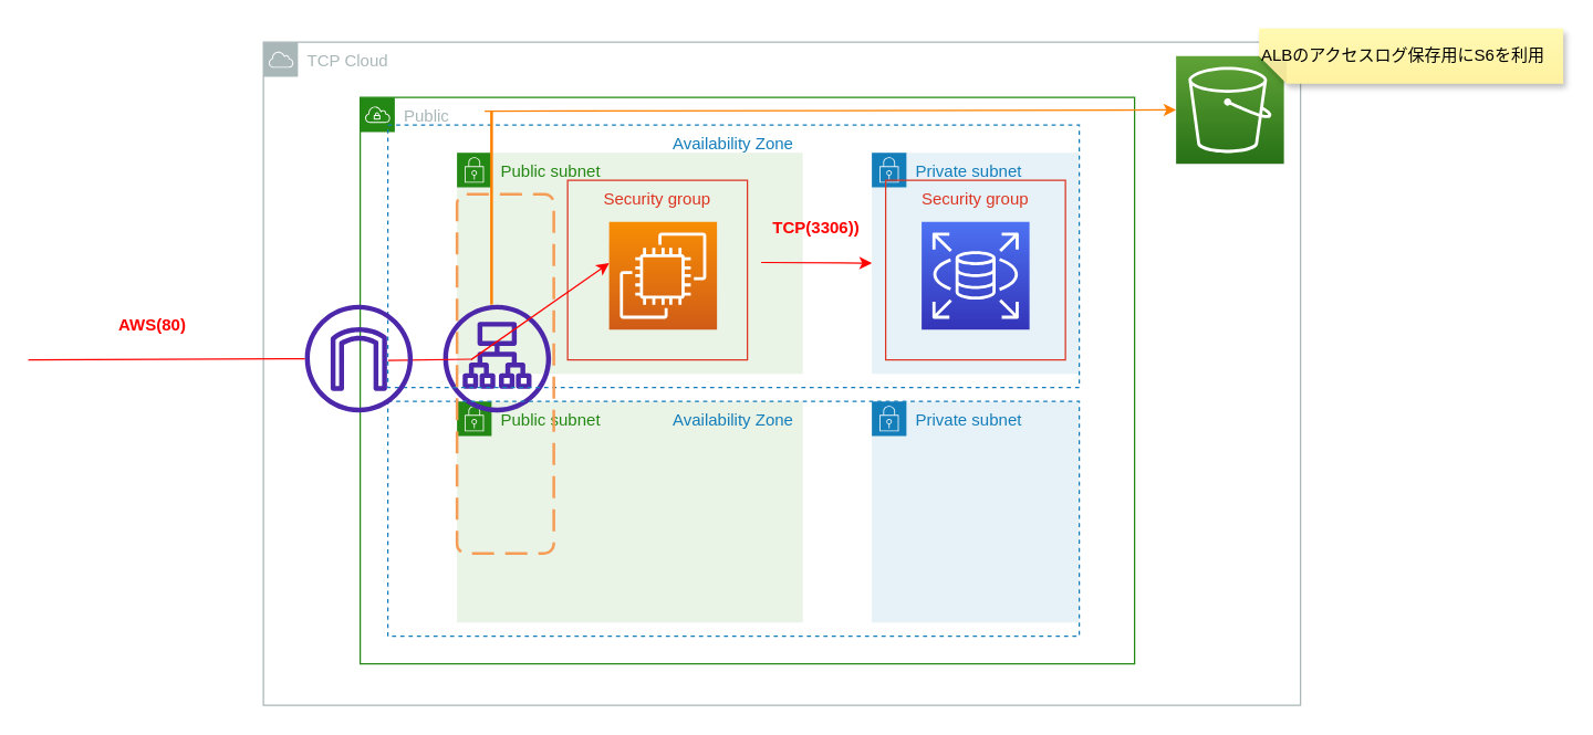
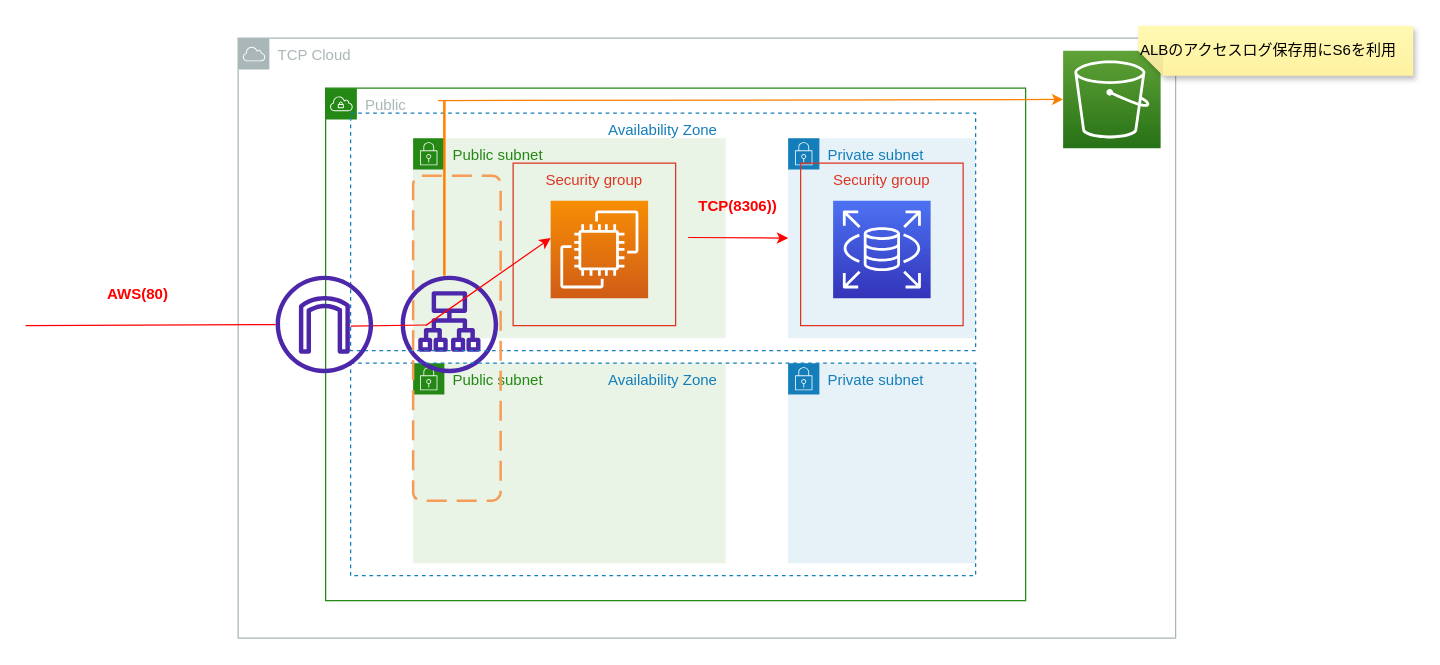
  <mxCell id="0" />
  <mxCell id="1" parent="0" />
  <mxCell id="2" value="TCP Cloud" style="sketch=0;outlineConnect=0;gradientColor=none;html=1;whiteSpace=wrap;fontSize=12;fontStyle=0;shape=mxgraph.aws4.group;grIcon=mxgraph.aws4.group_aws_cloud;strokeColor=#AAB7B8;fillColor=none;verticalAlign=top;align=left;spacingLeft=30;fontColor=#AAB7B8;dashed=0;" vertex="1" parent="1"><mxGeometry x="190" y="30" width="750" height="480" as="geometry" /></mxCell>
  <mxCell id="3" value="Public" style="points=[[0,0],[0.25,0],[0.5,0],[0.75,0],[1,0],[1,0.25],[1,0.5],[1,0.75],[1,1],[0.75,1],[0.5,1],[0.25,1],[0,1],[0,0.75],[0,0.5],[0,0.25]];outlineConnect=0;gradientColor=none;html=1;whiteSpace=wrap;fontSize=12;fontStyle=0;container=1;pointerEvents=0;collapsible=0;recursiveResize=0;shape=mxgraph.aws4.group;grIcon=mxgraph.aws4.group_vpc;strokeColor=#248814;fillColor=none;verticalAlign=top;align=left;spacingLeft=30;fontColor=#AAB7B8;dashed=0;" vertex="1" parent="1"><mxGeometry x="260" y="70" width="560" height="410" as="geometry" /></mxCell>
  <mxCell id="4" value="Public subnet" style="points=[[0,0],[0.25,0],[0.5,0],[0.75,0],[1,0],[1,0.25],[1,0.5],[1,0.75],[1,1],[0.75,1],[0.5,1],[0.25,1],[0,1],[0,0.75],[0,0.5],[0,0.25]];outlineConnect=0;gradientColor=none;html=1;whiteSpace=wrap;fontSize=12;fontStyle=0;container=1;pointerEvents=0;collapsible=0;recursiveResize=0;shape=mxgraph.aws4.group;grIcon=mxgraph.aws4.group_security_group;grStroke=0;strokeColor=#248814;fillColor=#E9F3E6;verticalAlign=top;align=left;spacingLeft=30;fontColor=#248814;dashed=0;" vertex="1" parent="3"><mxGeometry x="70" y="220" width="250" height="160" as="geometry" /></mxCell>
  <mxCell id="5" value="Public subnet" style="points=[[0,0],[0.25,0],[0.5,0],[0.75,0],[1,0],[1,0.25],[1,0.5],[1,0.75],[1,1],[0.75,1],[0.5,1],[0.25,1],[0,1],[0,0.75],[0,0.5],[0,0.25]];outlineConnect=0;gradientColor=none;html=1;whiteSpace=wrap;fontSize=12;fontStyle=0;container=1;pointerEvents=0;collapsible=0;recursiveResize=0;shape=mxgraph.aws4.group;grIcon=mxgraph.aws4.group_security_group;grStroke=0;strokeColor=#248814;fillColor=#E9F3E6;verticalAlign=top;align=left;spacingLeft=30;fontColor=#248814;dashed=0;" vertex="1" parent="3"><mxGeometry x="70" y="40" width="250" height="160" as="geometry" /></mxCell>
  <mxCell id="6" value="Security group" style="fillColor=none;strokeColor=#DD3522;verticalAlign=top;fontStyle=0;fontColor=#DD3522;" vertex="1" parent="5"><mxGeometry x="80" y="20" width="130" height="130" as="geometry" /></mxCell>
  <mxCell id="7" value="" style="sketch=0;points=[[0,0,0],[0.25,0,0],[0.5,0,0],[0.75,0,0],[1,0,0],[0,1,0],[0.25,1,0],[0.5,1,0],[0.75,1,0],[1,1,0],[0,0.25,0],[0,0.5,0],[0,0.75,0],[1,0.25,0],[1,0.5,0],[1,0.75,0]];outlineConnect=0;fontColor=#232F3E;gradientColor=#F78E04;gradientDirection=north;fillColor=#D05C17;strokeColor=#ffffff;dashed=0;verticalLabelPosition=bottom;verticalAlign=top;align=center;html=1;fontSize=12;fontStyle=0;aspect=fixed;shape=mxgraph.aws4.resourceIcon;resIcon=mxgraph.aws4.ec2;" vertex="1" parent="5"><mxGeometry x="110" y="50" width="78" height="78" as="geometry" /></mxCell>
  <mxCell id="8" value="" style="sketch=0;outlineConnect=0;fontColor=#232F3E;gradientColor=none;fillColor=#4D27AA;strokeColor=none;dashed=0;verticalLabelPosition=bottom;verticalAlign=top;align=center;html=1;fontSize=12;fontStyle=0;aspect=fixed;pointerEvents=1;shape=mxgraph.aws4.application_load_balancer;" vertex="1" parent="5"><mxGeometry x="-10" y="110" width="78" height="78" as="geometry" /></mxCell>
  <mxCell id="9" value="Private subnet" style="points=[[0,0],[0.25,0],[0.5,0],[0.75,0],[1,0],[1,0.25],[1,0.5],[1,0.75],[1,1],[0.75,1],[0.5,1],[0.25,1],[0,1],[0,0.75],[0,0.5],[0,0.25]];outlineConnect=0;gradientColor=none;html=1;whiteSpace=wrap;fontSize=12;fontStyle=0;container=1;pointerEvents=0;collapsible=0;recursiveResize=0;shape=mxgraph.aws4.group;grIcon=mxgraph.aws4.group_security_group;grStroke=0;strokeColor=#147EBA;fillColor=#E6F2F8;verticalAlign=top;align=left;spacingLeft=30;fontColor=#147EBA;dashed=0;" vertex="1" parent="3"><mxGeometry x="370" y="40" width="150" height="160" as="geometry" /></mxCell>
  <mxCell id="10" value="Security group" style="fillColor=none;strokeColor=#DD3522;verticalAlign=top;fontStyle=0;fontColor=#DD3522;" vertex="1" parent="9"><mxGeometry x="10" y="20" width="130" height="130" as="geometry" /></mxCell>
  <mxCell id="11" value="" style="sketch=0;points=[[0,0,0],[0.25,0,0],[0.5,0,0],[0.75,0,0],[1,0,0],[0,1,0],[0.25,1,0],[0.5,1,0],[0.75,1,0],[1,1,0],[0,0.25,0],[0,0.5,0],[0,0.75,0],[1,0.25,0],[1,0.5,0],[1,0.75,0]];outlineConnect=0;fontColor=#232F3E;gradientColor=#4D72F3;gradientDirection=north;fillColor=#3334B9;strokeColor=#ffffff;dashed=0;verticalLabelPosition=bottom;verticalAlign=top;align=center;html=1;fontSize=12;fontStyle=0;aspect=fixed;shape=mxgraph.aws4.resourceIcon;resIcon=mxgraph.aws4.rds;" vertex="1" parent="9"><mxGeometry x="36" y="50" width="78" height="78" as="geometry" /></mxCell>
  <mxCell id="12" value="Private subnet" style="points=[[0,0],[0.25,0],[0.5,0],[0.75,0],[1,0],[1,0.25],[1,0.5],[1,0.75],[1,1],[0.75,1],[0.5,1],[0.25,1],[0,1],[0,0.75],[0,0.5],[0,0.25]];outlineConnect=0;gradientColor=none;html=1;whiteSpace=wrap;fontSize=12;fontStyle=0;container=1;pointerEvents=0;collapsible=0;recursiveResize=0;shape=mxgraph.aws4.group;grIcon=mxgraph.aws4.group_security_group;grStroke=0;strokeColor=#147EBA;fillColor=#E6F2F8;verticalAlign=top;align=left;spacingLeft=30;fontColor=#147EBA;dashed=0;" vertex="1" parent="3"><mxGeometry x="370" y="220" width="150" height="160" as="geometry" /></mxCell>
  <mxCell id="13" value="Availability Zone" style="fillColor=none;strokeColor=#147EBA;dashed=1;verticalAlign=top;fontStyle=0;fontColor=#147EBA;" vertex="1" parent="3"><mxGeometry x="20" y="20" width="500" height="190" as="geometry" /></mxCell>
  <mxCell id="14" value="Availability Zone" style="fillColor=none;strokeColor=#147EBA;dashed=1;verticalAlign=top;fontStyle=0;fontColor=#147EBA;" vertex="1" parent="3"><mxGeometry x="20" y="220" width="500" height="170" as="geometry" /></mxCell>
  <mxCell id="15" value="" style="rounded=1;arcSize=10;dashed=1;strokeColor=#F59D56;fillColor=none;gradientColor=none;dashPattern=8 4;strokeWidth=2;" vertex="1" parent="3"><mxGeometry x="70" y="70" width="70" height="260" as="geometry" /></mxCell>
  <mxCell id="16" value="" style="endArrow=none;html=1;strokeColor=#FF0000;" edge="1" parent="3"><mxGeometry width="50" height="50" relative="1" as="geometry"><mxPoint x="20" y="190.34" as="sourcePoint" /><mxPoint x="80" y="189.5" as="targetPoint" /></mxGeometry></mxCell>
  <mxCell id="17" value="" style="edgeStyle=none;orthogonalLoop=1;jettySize=auto;html=1;strokeColor=#FF0000;" edge="1" parent="3"><mxGeometry width="80" relative="1" as="geometry"><mxPoint x="290" y="119.5" as="sourcePoint" /><mxPoint x="370" y="120" as="targetPoint" /><Array as="points" /></mxGeometry></mxCell>
  <mxCell id="18" value="" style="edgeStyle=none;orthogonalLoop=1;jettySize=auto;html=1;strokeColor=#FF0000;" edge="1" parent="3"><mxGeometry width="80" relative="1" as="geometry"><mxPoint x="80" y="190" as="sourcePoint" /><mxPoint x="180" y="120" as="targetPoint" /><Array as="points" /></mxGeometry></mxCell>
- <mxCell id="19" value="&lt;font color=&quot;#ff0000&quot;&gt;&lt;b&gt;TCP(3306))&lt;/b&gt;&lt;/font&gt;" style="text;strokeColor=none;align=center;fillColor=none;html=1;verticalAlign=middle;whiteSpace=wrap;rounded=0;" vertex="1" parent="3"><mxGeometry x="300" y="80" width="60" height="30" as="geometry" /></mxCell>
+ <mxCell id="19" value="&lt;font color=&quot;#ff0000&quot;&gt;&lt;b&gt;TCP(8306))&lt;/b&gt;&lt;/font&gt;" style="text;strokeColor=none;align=center;fillColor=none;html=1;verticalAlign=middle;whiteSpace=wrap;rounded=0;" vertex="1" parent="3"><mxGeometry x="300" y="80" width="60" height="30" as="geometry" /></mxCell>
  <mxCell id="20" value="" style="line;strokeWidth=2;direction=south;html=1;strokeColor=#FF8000;fontColor=#FF0000;fillColor=#FFFFFF;" vertex="1" parent="3"><mxGeometry x="90" y="10" width="10" height="140" as="geometry" /></mxCell>
  <mxCell id="21" value="" style="endArrow=classic;html=1;strokeColor=#FF8000;fontColor=#FFFFFF;" edge="1" parent="3" target="25"><mxGeometry width="50" height="50" relative="1" as="geometry"><mxPoint x="90" y="10" as="sourcePoint" /><mxPoint x="170" y="10" as="targetPoint" /></mxGeometry></mxCell>
  <mxCell id="22" value="" style="sketch=0;outlineConnect=0;fontColor=#232F3E;gradientColor=none;fillColor=#4D27AA;strokeColor=none;dashed=0;verticalLabelPosition=bottom;verticalAlign=top;align=center;html=1;fontSize=12;fontStyle=0;aspect=fixed;pointerEvents=1;shape=mxgraph.aws4.internet_gateway;" vertex="1" parent="1"><mxGeometry x="220" y="220" width="78" height="78" as="geometry" /></mxCell>
  <mxCell id="23" value="" style="endArrow=none;html=1;strokeColor=#FF0000;" edge="1" parent="1" target="22"><mxGeometry width="50" height="50" relative="1" as="geometry"><mxPoint x="20" y="260" as="sourcePoint" /><mxPoint x="100" y="258.5" as="targetPoint" /></mxGeometry></mxCell>
  <mxCell id="24" value="&lt;b&gt;&lt;font color=&quot;#ff0000&quot;&gt;AWS(80)&lt;/font&gt;&lt;/b&gt;" style="text;strokeColor=none;align=center;fillColor=none;html=1;verticalAlign=middle;whiteSpace=wrap;rounded=0;" vertex="1" parent="1"><mxGeometry x="80" y="220" width="60" height="30" as="geometry" /></mxCell>
  <mxCell id="25" value="" style="sketch=0;points=[[0,0,0],[0.25,0,0],[0.5,0,0],[0.75,0,0],[1,0,0],[0,1,0],[0.25,1,0],[0.5,1,0],[0.75,1,0],[1,1,0],[0,0.25,0],[0,0.5,0],[0,0.75,0],[1,0.25,0],[1,0.5,0],[1,0.75,0]];outlineConnect=0;fontColor=#232F3E;gradientColor=#60A337;gradientDirection=north;fillColor=#277116;strokeColor=#ffffff;dashed=0;verticalLabelPosition=bottom;verticalAlign=top;align=center;html=1;fontSize=12;fontStyle=0;aspect=fixed;shape=mxgraph.aws4.resourceIcon;resIcon=mxgraph.aws4.s3;" vertex="1" parent="1"><mxGeometry x="850" y="40" width="78" height="78" as="geometry" /></mxCell>
  <mxCell id="26" value="ALBのアクセスログ保存用にS6を利用" style="shape=note;whiteSpace=wrap;html=1;backgroundOutline=1;fontColor=#000000;darkOpacity=0.05;fillColor=#FFF9B2;strokeColor=none;fillStyle=solid;direction=west;gradientDirection=north;gradientColor=#FFF2A1;shadow=1;size=20;pointerEvents=1;align=left;" vertex="1" parent="1"><mxGeometry x="910" y="20" width="220" height="40" as="geometry" /></mxCell>
